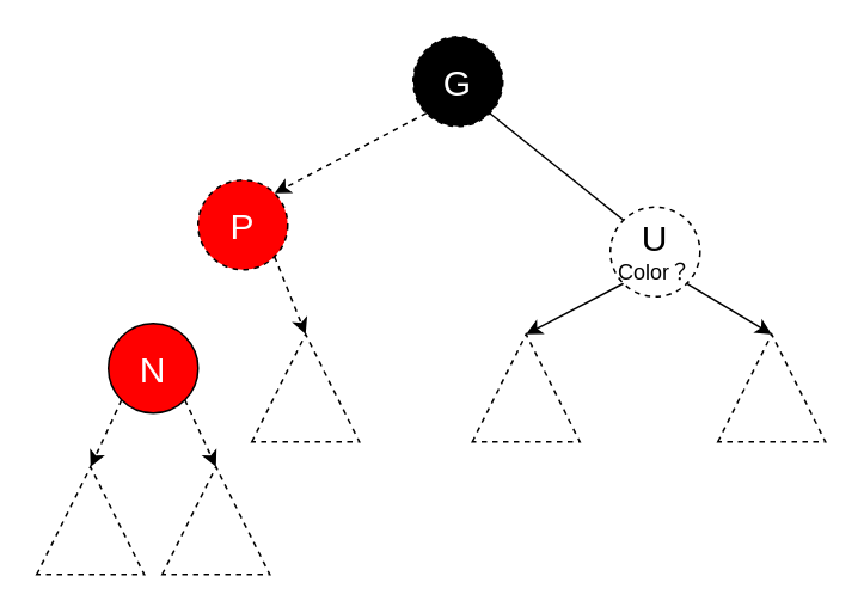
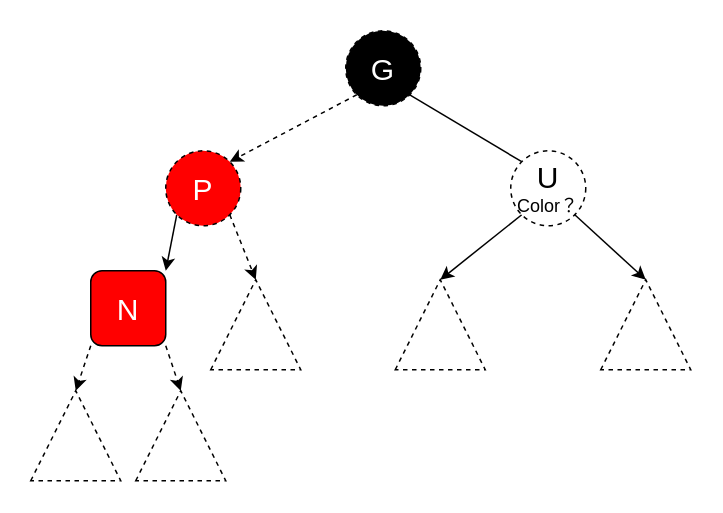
  <mxCell id="0" />
  <mxCell id="1" parent="0" />
+ <mxCell id="2" style="edgeStyle=none;rounded=0;orthogonalLoop=1;jettySize=auto;html=1;exitX=0;exitY=1;exitDx=0;exitDy=0;entryX=1;entryY=0;entryDx=0;entryDy=0;fontSize=20;fontColor=#000000;" edge="1" parent="1" source="4" target="7"><mxGeometry relative="1" as="geometry" /></mxCell>
  <mxCell id="3" style="edgeStyle=none;rounded=0;orthogonalLoop=1;jettySize=auto;html=1;exitX=1;exitY=1;exitDx=0;exitDy=0;entryX=1;entryY=0.5;entryDx=0;entryDy=0;dashed=1;fontSize=20;fontColor=#FFFFFF;" edge="1" parent="1" source="4" target="16"><mxGeometry relative="1" as="geometry" /></mxCell>
  <mxCell id="4" value="&lt;font color=&quot;#ffffff&quot; style=&quot;font-size: 20px;&quot;&gt;P&lt;/font&gt;" style="ellipse;whiteSpace=wrap;html=1;aspect=fixed;fillColor=#FF0000;dashed=1;" vertex="1" parent="1"><mxGeometry x="110" y="100" width="50" height="50" as="geometry" /></mxCell>
  <mxCell id="5" style="edgeStyle=none;rounded=0;orthogonalLoop=1;jettySize=auto;html=1;exitX=0;exitY=1;exitDx=0;exitDy=0;entryX=1;entryY=0.5;entryDx=0;entryDy=0;dashed=1;fontSize=20;fontColor=#FFFFFF;" edge="1" parent="1" source="7" target="17"><mxGeometry relative="1" as="geometry" /></mxCell>
  <mxCell id="6" style="edgeStyle=none;rounded=0;orthogonalLoop=1;jettySize=auto;html=1;exitX=1;exitY=1;exitDx=0;exitDy=0;entryX=1;entryY=0.5;entryDx=0;entryDy=0;dashed=1;fontSize=20;fontColor=#FFFFFF;" edge="1" parent="1" source="7" target="18"><mxGeometry relative="1" as="geometry" /></mxCell>
- <mxCell id="7" value="&lt;font color=&quot;#ffffff&quot;&gt;&lt;span style=&quot;font-size: 20px;&quot;&gt;N&lt;/span&gt;&lt;/font&gt;" style="ellipse;whiteSpace=wrap;html=1;aspect=fixed;fillColor=#FF0000;" vertex="1" parent="1"><mxGeometry x="60" y="180" width="50" height="50" as="geometry" /></mxCell>
+ <mxCell id="7" value="&lt;font color=&quot;#ffffff&quot;&gt;&lt;span style=&quot;font-size: 20px;&quot;&gt;N&lt;/span&gt;&lt;/font&gt;" style="whiteSpace=wrap;html=1;aspect=fixed;fillColor=#FF0000;rounded=1;" vertex="1" parent="1"><mxGeometry x="60" y="180" width="50" height="50" as="geometry" /></mxCell>
  <mxCell id="8" style="edgeStyle=none;rounded=0;orthogonalLoop=1;jettySize=auto;html=1;exitX=0;exitY=1;exitDx=0;exitDy=0;entryX=1;entryY=0;entryDx=0;entryDy=0;fontSize=20;fontColor=#000000;dashed=1;" edge="1" parent="1" source="10" target="4"><mxGeometry relative="1" as="geometry" /></mxCell>
  <mxCell id="9" style="edgeStyle=none;rounded=0;orthogonalLoop=1;jettySize=auto;html=1;exitX=1;exitY=1;exitDx=0;exitDy=0;entryX=0;entryY=0;entryDx=0;entryDy=0;fontSize=20;fontColor=#000000;endArrow=none;" edge="1" parent="1" source="10" target="13"><mxGeometry relative="1" as="geometry" /></mxCell>
  <mxCell id="10" value="&lt;font style=&quot;font-size: 20px;&quot; color=&quot;#ffffff&quot;&gt;G&lt;/font&gt;" style="ellipse;whiteSpace=wrap;html=1;aspect=fixed;fillColor=#000000;dashed=1;" vertex="1" parent="1"><mxGeometry x="230" y="20" width="50" height="50" as="geometry" /></mxCell>
  <mxCell id="11" style="edgeStyle=none;rounded=0;orthogonalLoop=1;jettySize=auto;html=1;exitX=0;exitY=1;exitDx=0;exitDy=0;entryX=1;entryY=0.5;entryDx=0;entryDy=0;fontSize=20;fontColor=#000000;" edge="1" parent="1" source="13" target="14"><mxGeometry relative="1" as="geometry"><mxPoint x="292.678" y="187.322" as="targetPoint" /></mxGeometry></mxCell>
  <mxCell id="12" style="edgeStyle=none;rounded=0;orthogonalLoop=1;jettySize=auto;html=1;exitX=1;exitY=1;exitDx=0;exitDy=0;entryX=1;entryY=0.5;entryDx=0;entryDy=0;fontSize=20;fontColor=#000000;" edge="1" parent="1" source="13" target="15"><mxGeometry relative="1" as="geometry"><mxPoint x="437.322" y="187.322" as="targetPoint" /></mxGeometry></mxCell>
- <mxCell id="13" value="&lt;font style=&quot;font-size: 20px;&quot;&gt;U&lt;/font&gt;&lt;br&gt;Color？" style="ellipse;whiteSpace=wrap;html=1;aspect=fixed;dashed=1;" vertex="1" parent="1"><mxGeometry x="340" y="115" width="50" height="50" as="geometry" /></mxCell>
+ <mxCell id="13" value="&lt;font style=&quot;font-size: 20px;&quot;&gt;U&lt;/font&gt;&lt;br&gt;Color？" style="ellipse;whiteSpace=wrap;html=1;aspect=fixed;dashed=1;" vertex="1" parent="1"><mxGeometry x="340" y="100" width="50" height="50" as="geometry" /></mxCell>
  <mxCell id="14" value="" style="triangle;whiteSpace=wrap;html=1;fontSize=20;fontColor=#FFFFFF;fillColor=#FFFFFF;rotation=-90;dashed=1;" vertex="1" parent="1"><mxGeometry x="263" y="186" width="60" height="60" as="geometry" /></mxCell>
  <mxCell id="15" value="" style="triangle;whiteSpace=wrap;html=1;fontSize=20;fontColor=#FFFFFF;fillColor=#FFFFFF;rotation=-90;dashed=1;" vertex="1" parent="1"><mxGeometry x="400" y="186" width="60" height="60" as="geometry" /></mxCell>
  <mxCell id="16" value="" style="triangle;whiteSpace=wrap;html=1;fontSize=20;fontColor=#FFFFFF;fillColor=#FFFFFF;rotation=-90;dashed=1;" vertex="1" parent="1"><mxGeometry x="140" y="186" width="60" height="60" as="geometry" /></mxCell>
  <mxCell id="17" value="" style="triangle;whiteSpace=wrap;html=1;fontSize=20;fontColor=#FFFFFF;fillColor=#FFFFFF;rotation=-90;dashed=1;" vertex="1" parent="1"><mxGeometry x="20" y="260" width="60" height="60" as="geometry" /></mxCell>
  <mxCell id="18" value="" style="triangle;whiteSpace=wrap;html=1;fontSize=20;fontColor=#FFFFFF;fillColor=#FFFFFF;rotation=-90;dashed=1;" vertex="1" parent="1"><mxGeometry x="90" y="260" width="60" height="60" as="geometry" /></mxCell>
